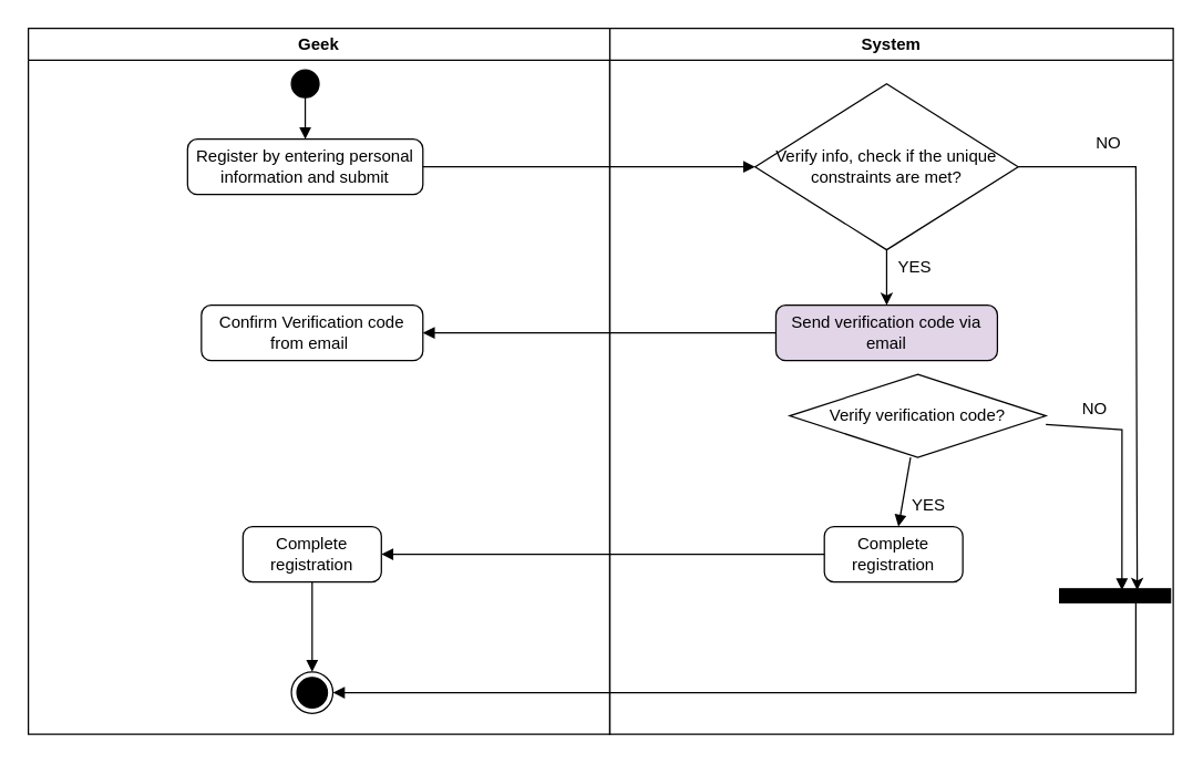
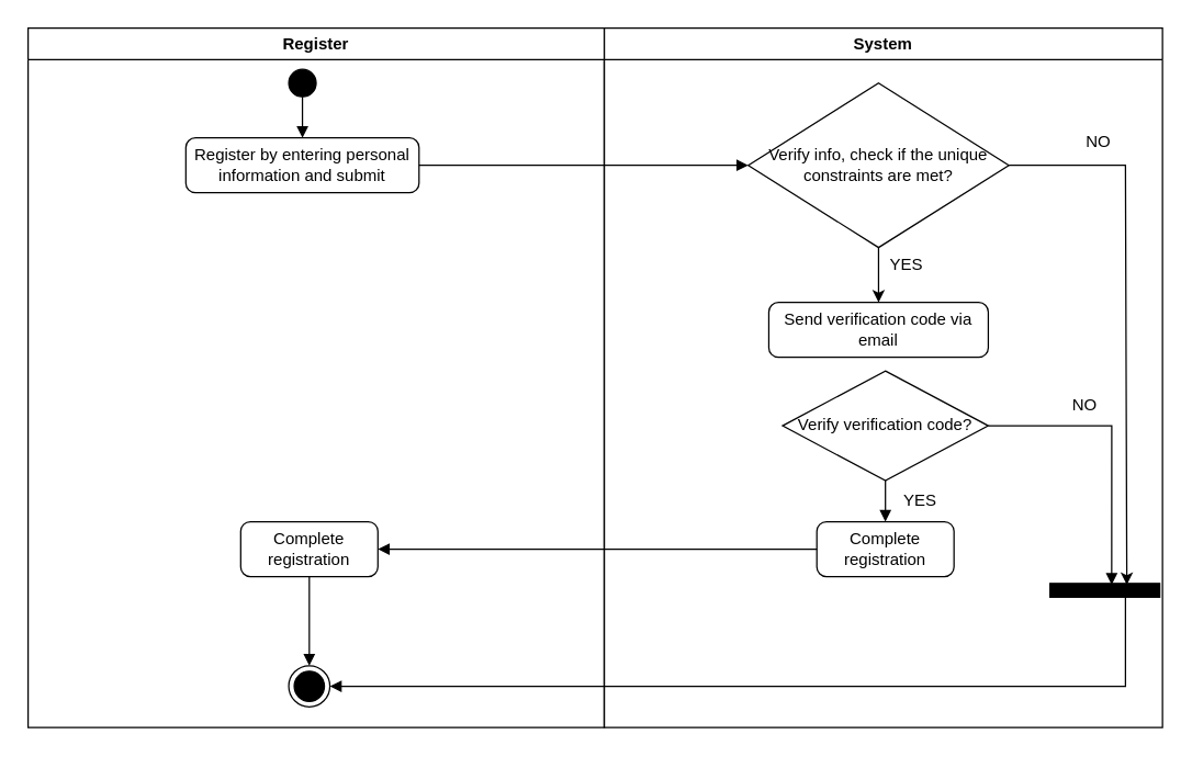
  <mxCell id="0" />
  <mxCell id="1" parent="0" />
  <mxCell id="2" value="System" style="swimlane;whiteSpace=wrap;html=1;" vertex="1" parent="1"><mxGeometry x="440" y="20" width="407" height="510" as="geometry" /></mxCell>
  <mxCell id="3" value="" style="edgeStyle=orthogonalEdgeStyle;rounded=0;orthogonalLoop=1;jettySize=auto;html=1;" edge="1" parent="2" source="4" target="5"><mxGeometry relative="1" as="geometry"><Array as="points"><mxPoint x="205" y="210" /><mxPoint x="205" y="210" /></Array></mxGeometry></mxCell>
  <mxCell id="4" value="Verify info, check if the unique constraints are met?" style="strokeWidth=1;html=1;shape=mxgraph.flowchart.decision;whiteSpace=wrap;" vertex="1" parent="2"><mxGeometry x="105" y="40" width="190" height="120" as="geometry" /></mxCell>
- <mxCell id="5" value="Send verification code via email" style="rounded=1;whiteSpace=wrap;html=1;absoluteArcSize=1;arcSize=14;strokeWidth=1;fillColor=#e1d5e7;" vertex="1" parent="2"><mxGeometry x="120" y="200" width="160" height="40" as="geometry" /></mxCell>
- <mxCell id="6" value="Verify verification code?" style="strokeWidth=1;html=1;shape=mxgraph.flowchart.decision;whiteSpace=wrap;" vertex="1" parent="2"><mxGeometry x="130" y="250" width="185" height="60" as="geometry" /></mxCell>
+ <mxCell id="5" value="Send verification code via email" style="rounded=1;whiteSpace=wrap;html=1;absoluteArcSize=1;arcSize=14;strokeWidth=1;" vertex="1" parent="2"><mxGeometry x="120" y="200" width="160" height="40" as="geometry" /></mxCell>
+ <mxCell id="6" value="Verify verification code?" style="strokeWidth=1;html=1;shape=mxgraph.flowchart.decision;whiteSpace=wrap;" vertex="1" parent="2"><mxGeometry x="130" y="250" width="150" height="80" as="geometry" /></mxCell>
  <mxCell id="7" value="" style="html=1;points=[];perimeter=orthogonalPerimeter;fillColor=strokeColor;rotation=90;" vertex="1" parent="2"><mxGeometry x="360" y="370" width="10" height="80" as="geometry" /></mxCell>
  <mxCell id="8" value="" style="edgeStyle=orthogonalEdgeStyle;rounded=0;orthogonalLoop=1;jettySize=auto;html=1;entryX=0.1;entryY=0.3;entryDx=0;entryDy=0;entryPerimeter=0;" edge="1" parent="2" source="4" target="7"><mxGeometry relative="1" as="geometry"><mxPoint x="380" y="390" as="targetPoint" /><Array as="points"><mxPoint x="380" y="100" /></Array></mxGeometry></mxCell>
  <mxCell id="9" value="" style="html=1;verticalAlign=bottom;labelBackgroundColor=none;endArrow=block;endFill=1;rounded=0;entryX=0.1;entryY=0.438;entryDx=0;entryDy=0;entryPerimeter=0;" edge="1" parent="2" source="6" target="7"><mxGeometry width="160" relative="1" as="geometry"><mxPoint x="310" y="290" as="sourcePoint" /><mxPoint x="360" y="360" as="targetPoint" /><Array as="points"><mxPoint x="370" y="290" /></Array></mxGeometry></mxCell>
  <mxCell id="10" value="NO" style="text;html=1;align=center;verticalAlign=middle;resizable=0;points=[];autosize=1;strokeColor=none;fillColor=none;" vertex="1" parent="2"><mxGeometry x="330" y="260" width="40" height="30" as="geometry" /></mxCell>
  <mxCell id="11" value="Complete registration" style="rounded=1;whiteSpace=wrap;html=1;absoluteArcSize=1;arcSize=14;strokeWidth=1;" vertex="1" parent="2"><mxGeometry x="155" y="360" width="100" height="40" as="geometry" /></mxCell>
  <mxCell id="12" value="" style="html=1;verticalAlign=bottom;labelBackgroundColor=none;endArrow=block;endFill=1;rounded=0;" edge="1" parent="2" source="6" target="11"><mxGeometry width="160" relative="1" as="geometry"><mxPoint x="50" y="490" as="sourcePoint" /><mxPoint x="210" y="490" as="targetPoint" /></mxGeometry></mxCell>
  <mxCell id="13" value="YES" style="text;html=1;align=center;verticalAlign=middle;resizable=0;points=[];autosize=1;strokeColor=none;fillColor=none;" vertex="1" parent="2"><mxGeometry x="205" y="330" width="50" height="30" as="geometry" /></mxCell>
- <mxCell id="14" value="Geek" style="swimlane;whiteSpace=wrap;html=1;startSize=23;strokeWidth=1;" vertex="1" parent="1"><mxGeometry y="20" width="420" height="510" as="geometry" x="20" /></mxCell>
+ <mxCell id="14" value="Register" style="swimlane;whiteSpace=wrap;html=1;startSize=23;strokeWidth=1;" vertex="1" parent="1"><mxGeometry y="20" width="420" height="510" as="geometry" x="20" /></mxCell>
  <mxCell id="15" value="" style="ellipse;fillColor=strokeColor;html=1;" vertex="1" parent="14"><mxGeometry x="190" y="30" width="20" height="20" as="geometry" /></mxCell>
  <mxCell id="16" value="Register by entering personal information and submit" style="rounded=1;whiteSpace=wrap;html=1;absoluteArcSize=1;arcSize=14;strokeWidth=1;" vertex="1" parent="14"><mxGeometry x="115" y="80" width="170" height="40" as="geometry" /></mxCell>
  <mxCell id="17" value="" style="ellipse;html=1;shape=endState;fillColor=strokeColor;" vertex="1" parent="14"><mxGeometry x="190" y="465" width="30" height="30" as="geometry" /></mxCell>
  <mxCell id="18" style="edgeStyle=orthogonalEdgeStyle;rounded=0;orthogonalLoop=1;jettySize=auto;html=1;exitX=0.5;exitY=1;exitDx=0;exitDy=0;" edge="1" parent="14" source="16" target="16"><mxGeometry relative="1" as="geometry" /></mxCell>
- <mxCell id="19" value="Confirm Verification code from email&amp;nbsp;" style="rounded=1;whiteSpace=wrap;html=1;absoluteArcSize=1;arcSize=14;strokeWidth=1;" vertex="1" parent="14"><mxGeometry x="125" y="200" width="160" height="40" as="geometry" /></mxCell>
  <mxCell id="20" value="Complete registration" style="rounded=1;whiteSpace=wrap;html=1;absoluteArcSize=1;arcSize=14;strokeWidth=1;" vertex="1" parent="14"><mxGeometry x="155" y="360" width="100" height="40" as="geometry" /></mxCell>
  <mxCell id="21" value="" style="html=1;verticalAlign=bottom;labelBackgroundColor=none;endArrow=block;endFill=1;rounded=0;" edge="1" parent="14" source="20" target="17"><mxGeometry width="160" relative="1" as="geometry"><mxPoint x="200" y="460" as="sourcePoint" /><mxPoint x="360" y="460" as="targetPoint" /></mxGeometry></mxCell>
  <mxCell id="22" value="" style="html=1;verticalAlign=bottom;labelBackgroundColor=none;endArrow=block;endFill=1;rounded=0;" edge="1" parent="14" source="15" target="16"><mxGeometry width="160" relative="1" as="geometry"><mxPoint x="40" y="330" as="sourcePoint" /><mxPoint x="200" y="330" as="targetPoint" /></mxGeometry></mxCell>
  <mxCell id="23" value="NO" style="text;html=1;align=center;verticalAlign=middle;resizable=0;points=[];autosize=1;strokeColor=none;fillColor=none;" vertex="1" parent="1"><mxGeometry x="780" y="88" width="40" height="30" as="geometry" /></mxCell>
  <mxCell id="24" value="YES" style="text;html=1;align=center;verticalAlign=middle;resizable=0;points=[];autosize=1;strokeColor=none;fillColor=none;" vertex="1" parent="1"><mxGeometry x="635" y="178" width="50" height="30" as="geometry" /></mxCell>
  <mxCell id="25" value="" style="html=1;verticalAlign=bottom;labelBackgroundColor=none;endArrow=block;endFill=1;rounded=0;" edge="1" parent="1" source="16" target="4"><mxGeometry width="160" relative="1" as="geometry"><mxPoint x="350" y="130" as="sourcePoint" /><mxPoint x="510" y="130" as="targetPoint" /></mxGeometry></mxCell>
- <mxCell id="26" value="" style="html=1;verticalAlign=bottom;labelBackgroundColor=none;endArrow=block;endFill=1;rounded=0;" edge="1" parent="1" source="5" target="19"><mxGeometry width="160" relative="1" as="geometry"><mxPoint x="220" y="340" as="sourcePoint" /><mxPoint x="380" y="340" as="targetPoint" /></mxGeometry></mxCell>
  <mxCell id="27" value="" style="html=1;verticalAlign=bottom;labelBackgroundColor=none;endArrow=block;endFill=1;rounded=0;" edge="1" parent="1" source="7" target="17"><mxGeometry width="160" relative="1" as="geometry"><mxPoint x="640" y="510" as="sourcePoint" /><mxPoint x="810" y="570" as="targetPoint" /><Array as="points"><mxPoint x="820" y="500" /></Array></mxGeometry></mxCell>
  <mxCell id="28" value="" style="html=1;verticalAlign=bottom;labelBackgroundColor=none;endArrow=block;endFill=1;rounded=0;" edge="1" parent="1" source="11" target="20"><mxGeometry width="160" relative="1" as="geometry"><mxPoint x="500" y="470" as="sourcePoint" /><mxPoint x="660" y="470" as="targetPoint" /></mxGeometry></mxCell>
